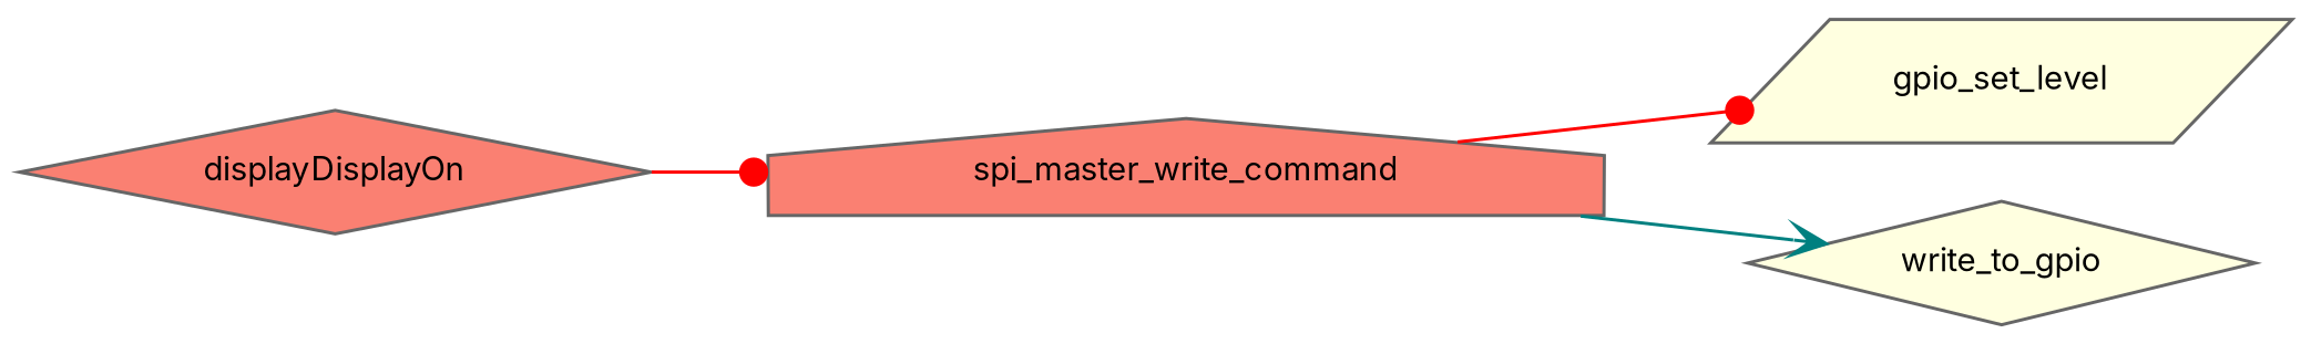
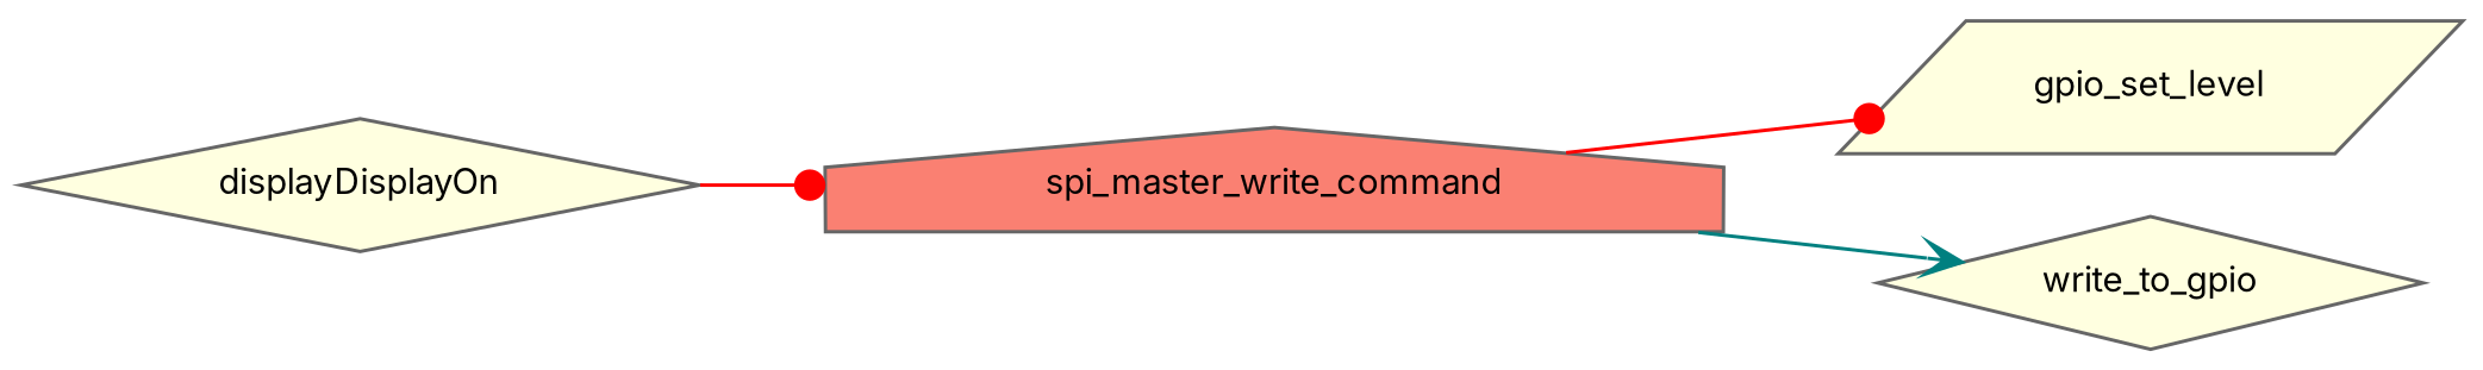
  digraph {
    fontname=Inter
    rankdir=LR
    node [color=grey40 fillcolor=salmon fontname=Inter fontsize=10 shape=diamond style=filled]
    edge [arrowhead=dot color=red fontname=Inter fontsize=10 labelfontname=Helvetica labelfontsize=10 style=solid]
-   n1 [color=gray40 fontcolor=black height=0.2 label=displayDisplayOn width=0.4]
+   n1 [color=gray40 fillcolor=lightyellow fontcolor=black height=0.2 label=displayDisplayOn width=0.4]
    n2 [height=0.2 label=spi_master_write_command shape=house width=0.4]
    n3 [fillcolor=lightyellow height=0.2 label=gpio_set_level shape=parallelogram width=0.4]
    n4 [fillcolor=lightyellow height=0.2 label=write_to_gpio width=0.4]
    n1 -> n2
    n2 -> n3
    n2 -> n4 [arrowhead=vee color=teal]
  }
